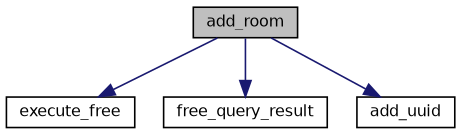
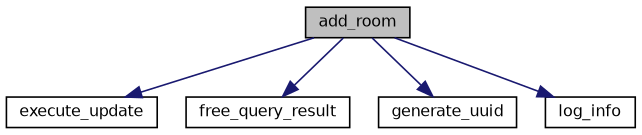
  digraph {
    rankdir=TB
    node [color=black fillcolor=white fontname=Helvetica fontsize=10 shape=record style=filled]
    edge [color=midnightblue fontname=Helvetica fontsize=10 labelfontname=Helvetica labelfontsize=10 style=solid]
    n1 [fillcolor=grey75 fontcolor=black height=0.2 label=add_room width=0.4]
-   n2 [height=0.2 label=execute_free width=0.4]
+   n2 [height=0.2 label=execute_update width=0.4]
    n3 [height=0.2 label=free_query_result width=0.4]
-   n4 [height=0.2 label=add_uuid width=0.4]
+   n4 [height=0.2 label=generate_uuid width=0.4]
+   n5 [height=0.2 label=log_info width=0.4]
    n1 -> n2
    n1 -> n3
    n1 -> n4
+   n1 -> n5
  }
